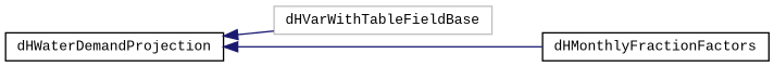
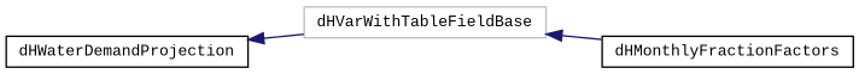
  digraph {
    fontname="Liberation Mono"
    rankdir=LR
    node [color=black fillcolor=white fontname="Liberation Mono" fontsize=10 shape=record style=filled]
    edge [color=midnightblue dir=back fontname="Liberation Mono" fontsize=10 labelfontname=Helvetica labelfontsize=10 style=solid]
    n1 [color=grey75 height=0.2 label=dHVarWithTableFieldBase width=0.4]
    n2 [height=0.2 label=dHMonthlyFractionFactors width=0.4]
    n3 [height=0.2 label=dHWaterDemandProjection width=0.4]
-   n3 -> n2
+   n1 -> n2
    n3 -> n1
  }
